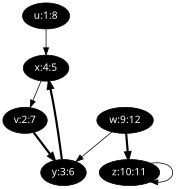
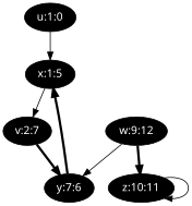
  digraph {
    node [fillcolor=black fontcolor=white fontname="time-bold" style=filled]
    edge [penwidth=1]
-   n1 [label="u:1:8"]
-   n2 [label="x:4:5"]
+   n1 [label="u:1:0"]
+   n2 [label="x:1:5"]
    n3 [label="v:2:7"]
-   n4 [label="y:3:6"]
+   n4 [label="y:7:6"]
    n5 [label="w:9:12"]
    n6 [label="z:10:11"]
    n1 -> n2
    n2 -> n3
    n3 -> n4 [penwidth=3]
    n4 -> n2 [penwidth=3]
    n5 -> n4
    n5 -> n6 [penwidth=3]
    n6 -> n6
  }
